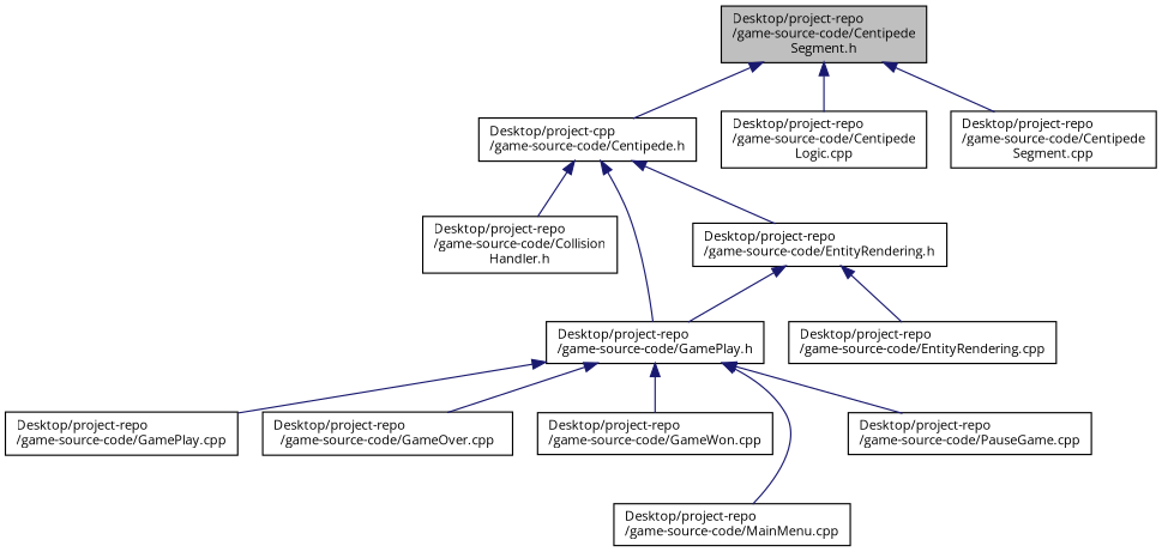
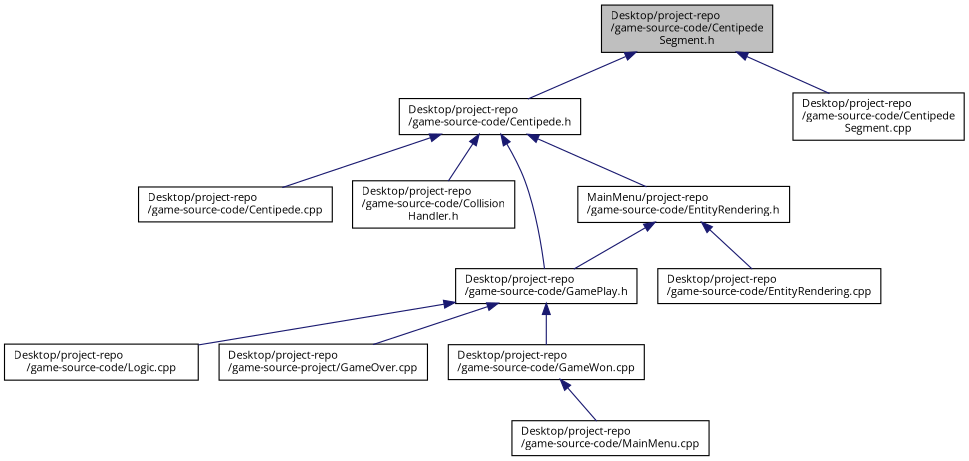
  digraph {
    fontname="Open Sans"
    node [color=black fillcolor=white fontname="Open Sans" fontsize=10 shape=record style=filled]
    edge [color=midnightblue dir=back fontname="Open Sans" fontsize=10 labelfontname=Helvetica labelfontsize=10 style=solid]
    n1 [fillcolor=grey75 fontcolor=black height=0.2 label="Desktop/project-repo\l/game-source-code/Centipede\lSegment.h" width=0.4]
-   n2 [height=0.2 label="Desktop/project-cpp\l/game-source-code/Centipede.h" width=0.4]
-   n3 [height=0.2 label="Desktop/project-repo\l/game-source-code/Centipede\lLogic.cpp" width=0.4]
+   n2 [height=0.2 label="Desktop/project-repo\l/game-source-code/Centipede.h" width=0.4]
    n4 [height=0.2 label="Desktop/project-repo\l/game-source-code/Centipede\lSegment.cpp" width=0.4]
+   n5 [height=0.2 label="Desktop/project-repo\l/game-source-code/Centipede.cpp" width=0.4]
    n6 [height=0.2 label="Desktop/project-repo\l/game-source-code/Collision\lHandler.h" width=0.4]
    n7 [height=0.2 label="Desktop/project-repo\l/game-source-code/GamePlay.h" width=0.4]
-   n8 [height=0.2 label="Desktop/project-repo\l/game-source-code/EntityRendering.h" width=0.4]
-   n9 [height=0.2 label="Desktop/project-repo\l/game-source-code/GamePlay.cpp" width=0.4]
-   n10 [height=0.2 label="Desktop/project-repo\l/game-source-code/GameOver.cpp" width=0.4]
+   n8 [height=0.2 label="MainMenu/project-repo\l/game-source-code/EntityRendering.h" width=0.4]
+   n9 [height=0.2 label="Desktop/project-repo\l/game-source-code/Logic.cpp" width=0.4]
+   n10 [height=0.2 label="Desktop/project-repo\l/game-source-project/GameOver.cpp" width=0.4]
    n11 [height=0.2 label="Desktop/project-repo\l/game-source-code/GameWon.cpp" width=0.4]
    n12 [height=0.2 label="Desktop/project-repo\l/game-source-code/MainMenu.cpp" width=0.4]
-   n13 [height=0.2 label="Desktop/project-repo\l/game-source-code/PauseGame.cpp" width=0.4]
    n14 [height=0.2 label="Desktop/project-repo\l/game-source-code/EntityRendering.cpp" width=0.4]
    n1 -> n2
-   n1 -> n3
    n1 -> n4
+   n2 -> n5
    n2 -> n6
    n2 -> n7
    n2 -> n8
    n7 -> n9
    n7 -> n10
    n7 -> n11
-   n7 -> n12
-   n7 -> n13
+   n11 -> n12
    n8 -> n7
    n8 -> n14
  }
